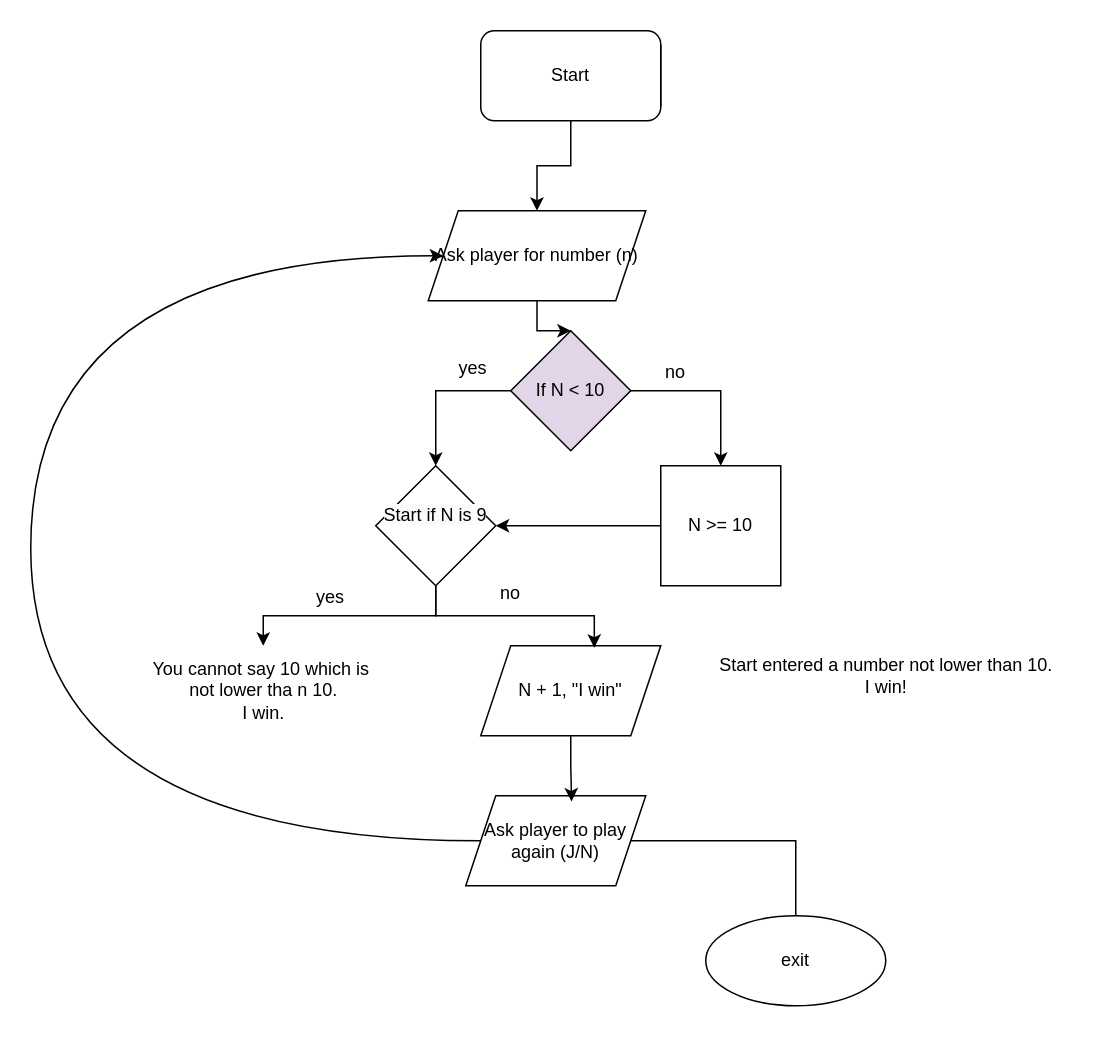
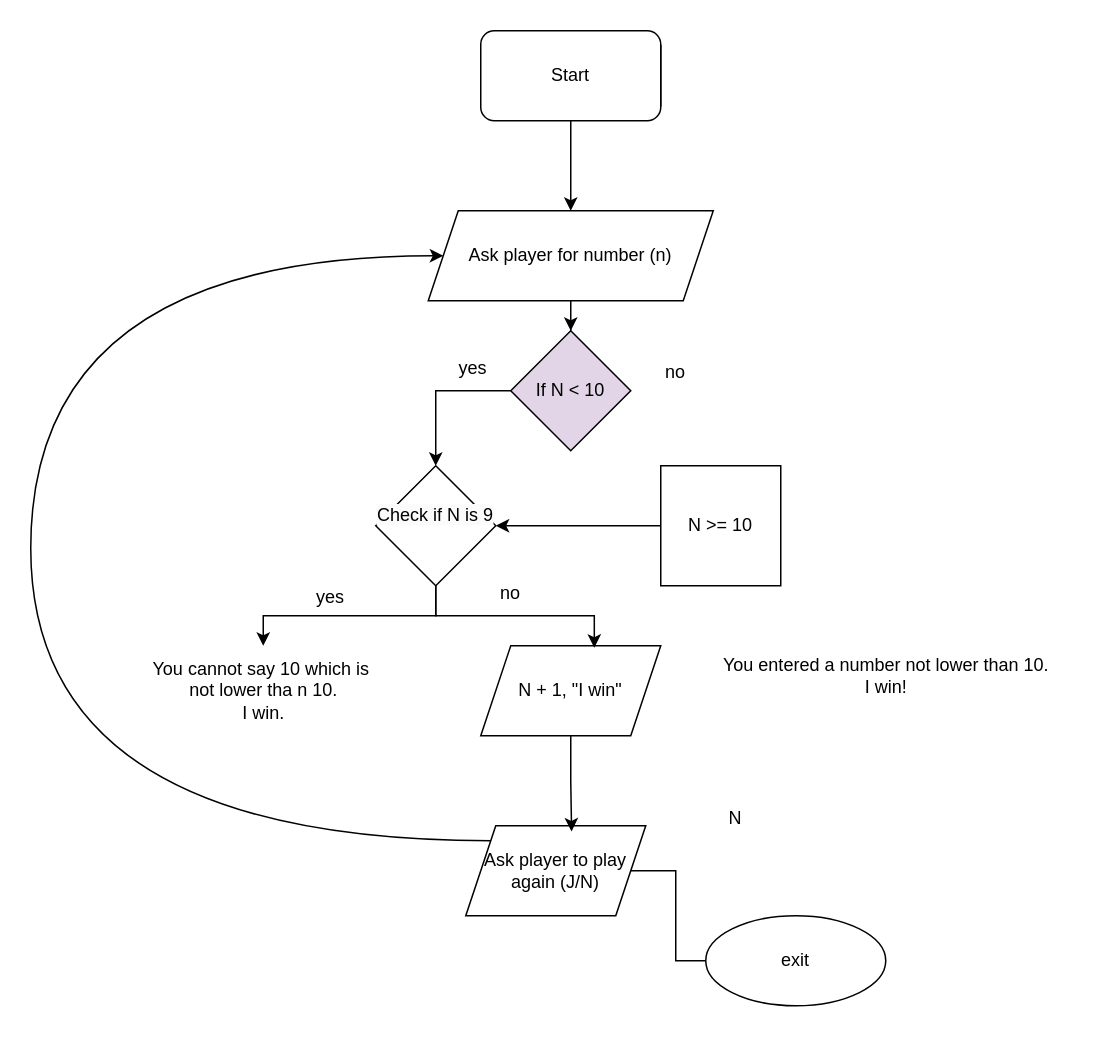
  <mxCell id="0" />
  <mxCell id="1" parent="0" />
  <mxCell id="2" value="start" style="rounded=0;whiteSpace=wrap;html=1;" parent="1" vertex="1"><mxGeometry x="320" y="30" width="120" height="40" as="geometry" /></mxCell>
- <mxCell id="3" value="Start entered a number not lower than 10.&lt;div&gt;I win!&lt;/div&gt;" style="text;html=1;align=center;verticalAlign=middle;resizable=0;points=[];autosize=1;strokeColor=none;fillColor=none;" parent="1" vertex="1"><mxGeometry x="470" y="430" width="240" height="40" as="geometry" /></mxCell>
+ <mxCell id="3" value="You entered a number not lower than 10.&lt;div&gt;I win!&lt;/div&gt;" style="text;html=1;align=center;verticalAlign=middle;resizable=0;points=[];autosize=1;strokeColor=none;fillColor=none;" parent="1" vertex="1"><mxGeometry x="470" y="430" width="240" height="40" as="geometry" /></mxCell>
  <mxCell id="4" value="You cannot say 10 which is&amp;nbsp;&lt;div&gt;not lower tha n 10.&lt;/div&gt;&lt;div&gt;I win.&lt;/div&gt;" style="text;html=1;align=center;verticalAlign=middle;resizable=0;points=[];autosize=1;strokeColor=none;fillColor=none;" parent="1" vertex="1"><mxGeometry x="90" y="430" width="170" height="60" as="geometry" /></mxCell>
  <mxCell id="5" style="edgeStyle=orthogonalEdgeStyle;rounded=0;orthogonalLoop=1;jettySize=auto;html=1;" edge="1" parent="1" source="6" target="8"><mxGeometry relative="1" as="geometry" /></mxCell>
  <mxCell id="6" value="Start" style="rounded=1;whiteSpace=wrap;html=1;" vertex="1" parent="1"><mxGeometry x="320" y="20" width="120" height="60" as="geometry" /></mxCell>
  <mxCell id="7" style="edgeStyle=orthogonalEdgeStyle;rounded=0;orthogonalLoop=1;jettySize=auto;html=1;entryX=0.5;entryY=0;entryDx=0;entryDy=0;" edge="1" parent="1" source="8" target="11"><mxGeometry relative="1" as="geometry" /></mxCell>
- <mxCell id="8" value="Ask player for number (n)" style="shape=parallelogram;perimeter=parallelogramPerimeter;whiteSpace=wrap;html=1;fixedSize=1;" vertex="1" parent="1"><mxGeometry x="285" y="140" width="145" height="60" as="geometry" /></mxCell>
+ <mxCell id="8" value="Ask player for number (n)" style="shape=parallelogram;perimeter=parallelogramPerimeter;whiteSpace=wrap;html=1;fixedSize=1;" vertex="1" parent="1"><mxGeometry x="285" y="140" width="190" height="60" as="geometry" /></mxCell>
  <mxCell id="9" style="edgeStyle=orthogonalEdgeStyle;rounded=0;orthogonalLoop=1;jettySize=auto;html=1;entryX=0.5;entryY=0;entryDx=0;entryDy=0;" edge="1" parent="1" source="11" target="15"><mxGeometry relative="1" as="geometry" /></mxCell>
- <mxCell id="10" style="edgeStyle=orthogonalEdgeStyle;rounded=0;orthogonalLoop=1;jettySize=auto;html=1;entryX=0.5;entryY=0;entryDx=0;entryDy=0;" edge="1" parent="1" source="11" target="16"><mxGeometry relative="1" as="geometry" /></mxCell>
  <mxCell id="11" value="If N &amp;lt; 10" style="rhombus;whiteSpace=wrap;html=1;fillColor=#e1d5e7;" vertex="1" parent="1"><mxGeometry x="340" y="220" width="80" height="80" as="geometry" /></mxCell>
  <mxCell id="12" value="yes" style="text;html=1;align=center;verticalAlign=middle;whiteSpace=wrap;rounded=0;" vertex="1" parent="1"><mxGeometry x="285" y="230" width="60" height="30" as="geometry" /></mxCell>
  <mxCell id="13" value="no&lt;div&gt;&lt;br&gt;&lt;/div&gt;" style="text;html=1;align=center;verticalAlign=middle;whiteSpace=wrap;rounded=0;" vertex="1" parent="1"><mxGeometry x="420" y="240" width="60" height="30" as="geometry" /></mxCell>
  <mxCell id="14" style="edgeStyle=orthogonalEdgeStyle;rounded=0;orthogonalLoop=1;jettySize=auto;html=1;" edge="1" parent="1" source="15" target="4"><mxGeometry relative="1" as="geometry" /></mxCell>
- <mxCell id="15" value="&#10;&lt;span style=&quot;color: rgb(0, 0, 0); font-family: Helvetica; font-size: 12px; font-style: normal; font-variant-ligatures: normal; font-variant-caps: normal; font-weight: 400; letter-spacing: normal; orphans: 2; text-align: center; text-indent: 0px; text-transform: none; widows: 2; word-spacing: 0px; -webkit-text-stroke-width: 0px; white-space: normal; background-color: rgb(251, 251, 251); text-decoration-thickness: initial; text-decoration-style: initial; text-decoration-color: initial; display: inline !important; float: none;&quot;&gt;Start if N is 9&lt;/span&gt;&#10;&#10;" style="rhombus;whiteSpace=wrap;html=1;" vertex="1" parent="1"><mxGeometry x="250" y="310" width="80" height="80" as="geometry" /></mxCell>
+ <mxCell id="15" value="&#10;&lt;span style=&quot;color: rgb(0, 0, 0); font-family: Helvetica; font-size: 12px; font-style: normal; font-variant-ligatures: normal; font-variant-caps: normal; font-weight: 400; letter-spacing: normal; orphans: 2; text-align: center; text-indent: 0px; text-transform: none; widows: 2; word-spacing: 0px; -webkit-text-stroke-width: 0px; white-space: normal; background-color: rgb(251, 251, 251); text-decoration-thickness: initial; text-decoration-style: initial; text-decoration-color: initial; display: inline !important; float: none;&quot;&gt;Check if N is 9&lt;/span&gt;&#10;&#10;" style="rhombus;whiteSpace=wrap;html=1;" vertex="1" parent="1"><mxGeometry x="250" y="310" width="80" height="80" as="geometry" /></mxCell>
  <mxCell id="16" value="N &amp;gt;= 10" style="whiteSpace=wrap;html=1;rounded=0;" vertex="1" parent="1"><mxGeometry x="440" y="310" width="80" height="80" as="geometry" /></mxCell>
  <mxCell id="17" value="yes&lt;div&gt;&lt;br&gt;&lt;/div&gt;" style="text;html=1;align=center;verticalAlign=middle;whiteSpace=wrap;rounded=0;" vertex="1" parent="1"><mxGeometry x="190" y="390" width="60" height="30" as="geometry" /></mxCell>
  <mxCell id="18" value="no" style="text;html=1;align=center;verticalAlign=middle;whiteSpace=wrap;rounded=0;" vertex="1" parent="1"><mxGeometry x="310" y="380" width="60" height="30" as="geometry" /></mxCell>
  <mxCell id="19" style="edgeStyle=orthogonalEdgeStyle;rounded=0;orthogonalLoop=1;jettySize=auto;html=1;" edge="1" parent="1" source="16" target="15"><mxGeometry relative="1" as="geometry" /></mxCell>
  <mxCell id="20" value="N + 1, &quot;I win&quot;" style="shape=parallelogram;perimeter=parallelogramPerimeter;whiteSpace=wrap;html=1;fixedSize=1;" vertex="1" parent="1"><mxGeometry x="320" y="430" width="120" height="60" as="geometry" /></mxCell>
  <mxCell id="21" style="edgeStyle=orthogonalEdgeStyle;rounded=0;orthogonalLoop=1;jettySize=auto;html=1;entryX=0.631;entryY=0.022;entryDx=0;entryDy=0;entryPerimeter=0;" edge="1" parent="1" source="15" target="20"><mxGeometry relative="1" as="geometry" /></mxCell>
  <mxCell id="22" style="edgeStyle=orthogonalEdgeStyle;rounded=0;orthogonalLoop=1;jettySize=auto;html=1;entryX=0;entryY=0.5;entryDx=0;entryDy=0;curved=1;" edge="1" parent="1" source="24" target="8"><mxGeometry relative="1" as="geometry"><Array as="points"><mxPoint x="20" y="560" /><mxPoint x="20" y="170" /></Array></mxGeometry></mxCell>
  <mxCell id="23" style="edgeStyle=orthogonalEdgeStyle;rounded=0;orthogonalLoop=1;jettySize=auto;html=1;endArrow=none;" edge="1" parent="1" source="24" target="27"><mxGeometry relative="1" as="geometry" /></mxCell>
- <mxCell id="24" value="Ask player to play again (J/N)" style="shape=parallelogram;perimeter=parallelogramPerimeter;whiteSpace=wrap;html=1;fixedSize=1;" vertex="1" parent="1"><mxGeometry x="310" y="530" width="120" height="60" as="geometry" /></mxCell>
+ <mxCell id="24" value="Ask player to play again (J/N)" style="shape=parallelogram;perimeter=parallelogramPerimeter;whiteSpace=wrap;html=1;fixedSize=1;" vertex="1" parent="1"><mxGeometry x="310" y="550" width="120" height="60" as="geometry" /></mxCell>
  <mxCell id="25" style="edgeStyle=orthogonalEdgeStyle;rounded=0;orthogonalLoop=1;jettySize=auto;html=1;entryX=0.588;entryY=0.064;entryDx=0;entryDy=0;entryPerimeter=0;" edge="1" parent="1" source="20" target="24"><mxGeometry relative="1" as="geometry" /></mxCell>
+ <mxCell id="26" value="N" style="text;html=1;align=center;verticalAlign=middle;whiteSpace=wrap;rounded=0;" vertex="1" parent="1"><mxGeometry x="460" y="530" width="60" height="30" as="geometry" /></mxCell>
  <mxCell id="27" value="exit" style="ellipse;whiteSpace=wrap;html=1;" vertex="1" parent="1"><mxGeometry x="470" y="610" width="120" height="60" as="geometry" /></mxCell>
